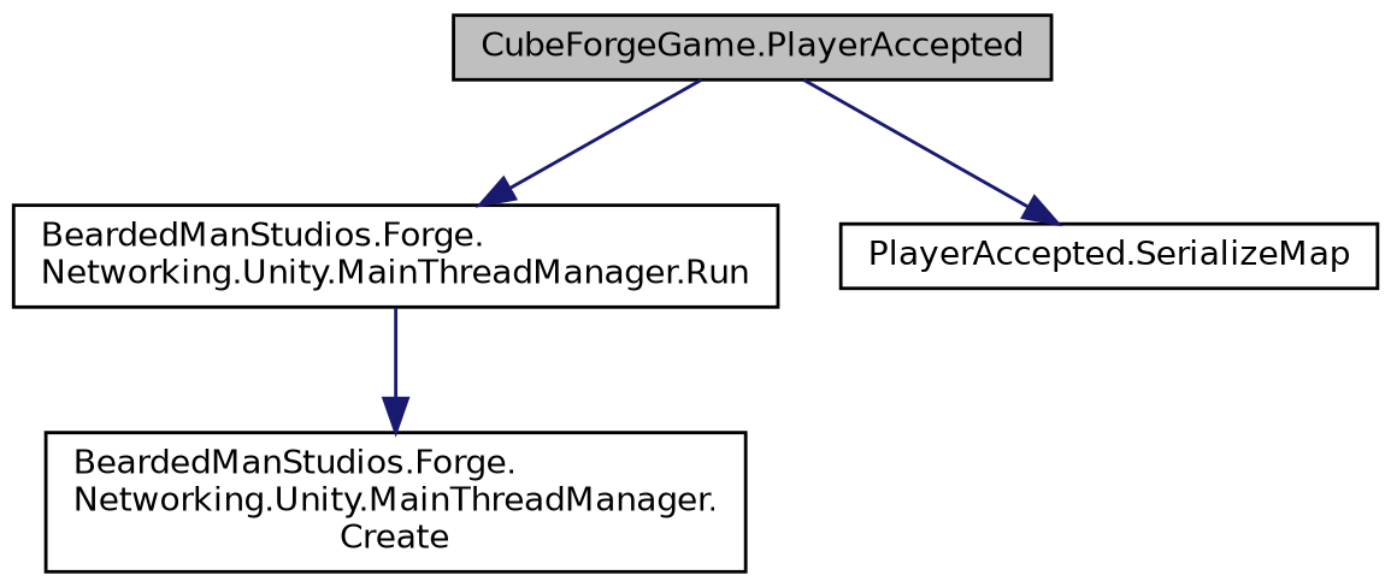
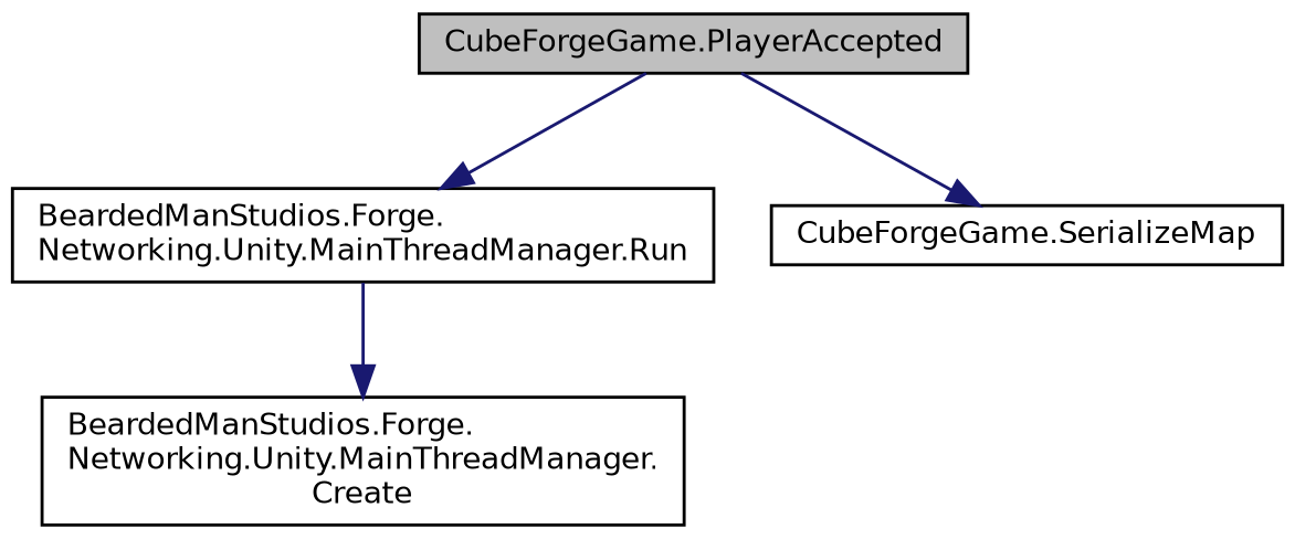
  digraph {
    rankdir=TB
    node [color=black fillcolor=white fontname=Helvetica fontsize=10 shape=record style=filled]
    edge [color=midnightblue fontname=Helvetica fontsize=10 labelfontname=Helvetica labelfontsize=10 style=solid]
    n1 [fillcolor=grey75 fontcolor=black height=0.2 label="CubeForgeGame.PlayerAccepted" width=0.4]
    n2 [height=0.2 label="BeardedManStudios.Forge.\lNetworking.Unity.MainThreadManager.Run" width=0.4]
-   n3 [height=0.2 label="PlayerAccepted.SerializeMap" width=0.4]
+   n3 [height=0.2 label="CubeForgeGame.SerializeMap" width=0.4]
    n4 [height=0.2 label="BeardedManStudios.Forge.\lNetworking.Unity.MainThreadManager.\lCreate" width=0.4]
    n1 -> n2
    n1 -> n3
    n2 -> n4
  }
